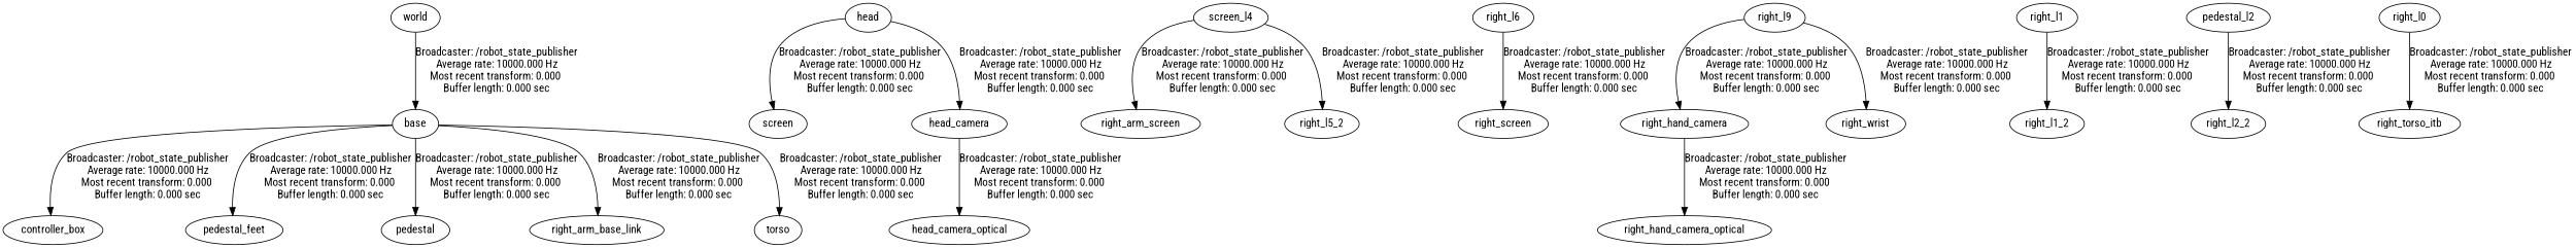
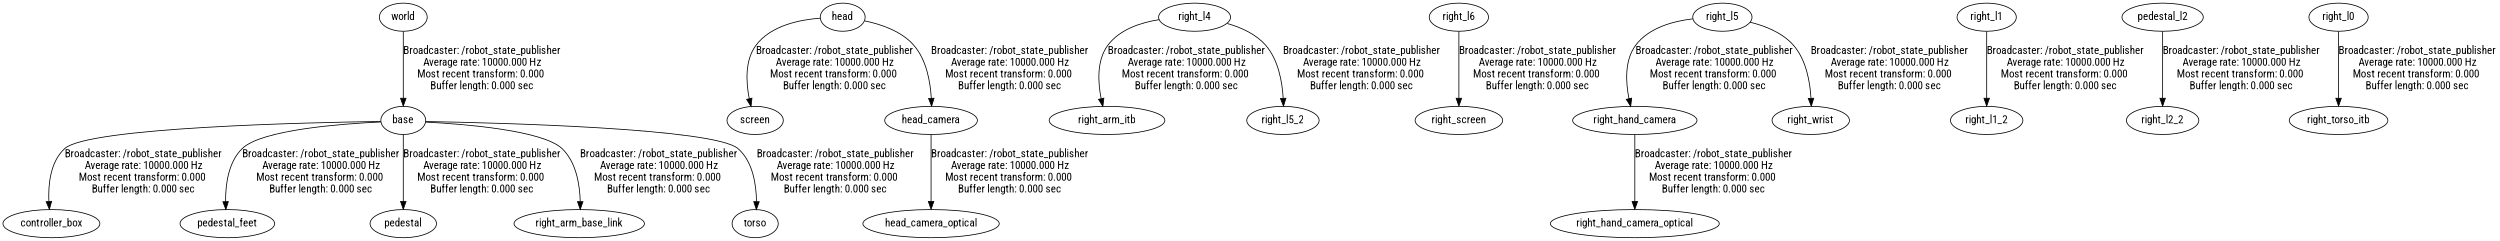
  digraph {
    fontname="Roboto Condensed"
    node [fontname="Roboto Condensed"]
    edge [fontname="Roboto Condensed"]
    world
    base
    controller_box
    pedestal_feet
    pedestal
    right_arm_base_link
    torso
    head
    screen
    head_camera
    head_camera_optical
-   right_l4 [label=screen_l4]
-   right_arm_itb [label=right_arm_screen]
+   right_l4
+   right_arm_itb
    n14 [label=right_l5_2]
    n15 [label=right_screen]
    right_l6
-   right_l5 [label=right_l9]
+   right_l5
    right_hand_camera
    right_wrist
    right_hand_camera_optical
    right_l1
    right_l1_2
    n23 [label=pedestal_l2]
    right_l2_2
    right_l0
    right_torso_itb
    world -> base [label="Broadcaster: /robot_state_publisher\nAverage rate: 10000.000 Hz\nMost recent transform: 0.000 \nBuffer length: 0.000 sec\n"]
    base -> controller_box [label="Broadcaster: /robot_state_publisher\nAverage rate: 10000.000 Hz\nMost recent transform: 0.000 \nBuffer length: 0.000 sec\n"]
    base -> pedestal_feet [label="Broadcaster: /robot_state_publisher\nAverage rate: 10000.000 Hz\nMost recent transform: 0.000 \nBuffer length: 0.000 sec\n"]
    base -> pedestal [label="Broadcaster: /robot_state_publisher\nAverage rate: 10000.000 Hz\nMost recent transform: 0.000 \nBuffer length: 0.000 sec\n"]
    base -> right_arm_base_link [label="Broadcaster: /robot_state_publisher\nAverage rate: 10000.000 Hz\nMost recent transform: 0.000 \nBuffer length: 0.000 sec\n"]
    base -> torso [label="Broadcaster: /robot_state_publisher\nAverage rate: 10000.000 Hz\nMost recent transform: 0.000 \nBuffer length: 0.000 sec\n"]
    head -> screen [label="Broadcaster: /robot_state_publisher\nAverage rate: 10000.000 Hz\nMost recent transform: 0.000 \nBuffer length: 0.000 sec\n"]
    head -> head_camera [label="Broadcaster: /robot_state_publisher\nAverage rate: 10000.000 Hz\nMost recent transform: 0.000 \nBuffer length: 0.000 sec\n"]
    head_camera -> head_camera_optical [label="Broadcaster: /robot_state_publisher\nAverage rate: 10000.000 Hz\nMost recent transform: 0.000 \nBuffer length: 0.000 sec\n"]
    right_l4 -> right_arm_itb [label="Broadcaster: /robot_state_publisher\nAverage rate: 10000.000 Hz\nMost recent transform: 0.000 \nBuffer length: 0.000 sec\n"]
    right_l4 -> n14 [label="Broadcaster: /robot_state_publisher\nAverage rate: 10000.000 Hz\nMost recent transform: 0.000 \nBuffer length: 0.000 sec\n"]
    right_l6 -> n15 [label="Broadcaster: /robot_state_publisher\nAverage rate: 10000.000 Hz\nMost recent transform: 0.000 \nBuffer length: 0.000 sec\n"]
    right_l5 -> right_hand_camera [label="Broadcaster: /robot_state_publisher\nAverage rate: 10000.000 Hz\nMost recent transform: 0.000 \nBuffer length: 0.000 sec\n"]
    right_l5 -> right_wrist [label="Broadcaster: /robot_state_publisher\nAverage rate: 10000.000 Hz\nMost recent transform: 0.000 \nBuffer length: 0.000 sec\n"]
    right_hand_camera -> right_hand_camera_optical [label="Broadcaster: /robot_state_publisher\nAverage rate: 10000.000 Hz\nMost recent transform: 0.000 \nBuffer length: 0.000 sec\n"]
    right_l1 -> right_l1_2 [label="Broadcaster: /robot_state_publisher\nAverage rate: 10000.000 Hz\nMost recent transform: 0.000 \nBuffer length: 0.000 sec\n"]
    n23 -> right_l2_2 [label="Broadcaster: /robot_state_publisher\nAverage rate: 10000.000 Hz\nMost recent transform: 0.000 \nBuffer length: 0.000 sec\n"]
    right_l0 -> right_torso_itb [label="Broadcaster: /robot_state_publisher\nAverage rate: 10000.000 Hz\nMost recent transform: 0.000 \nBuffer length: 0.000 sec\n"]
  }
